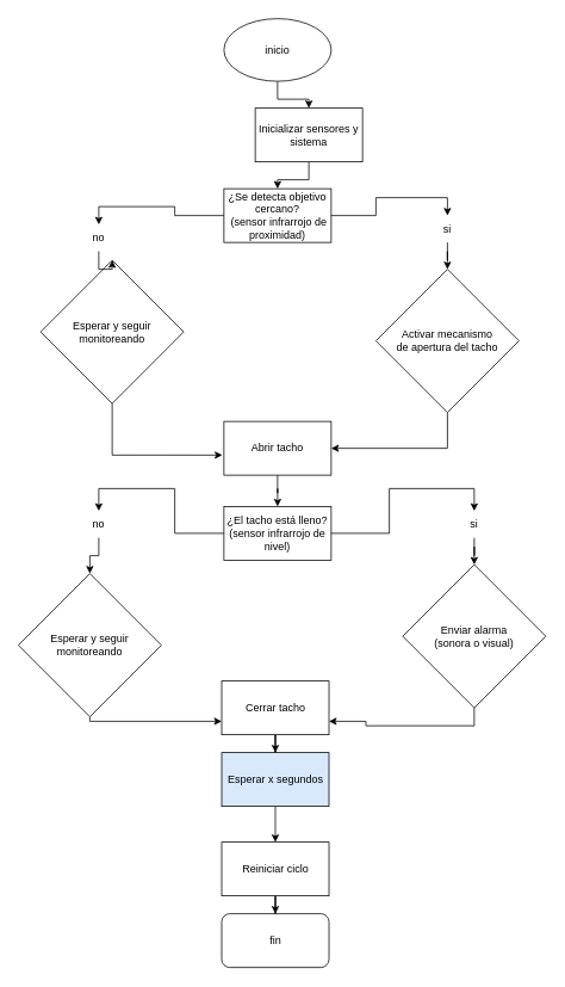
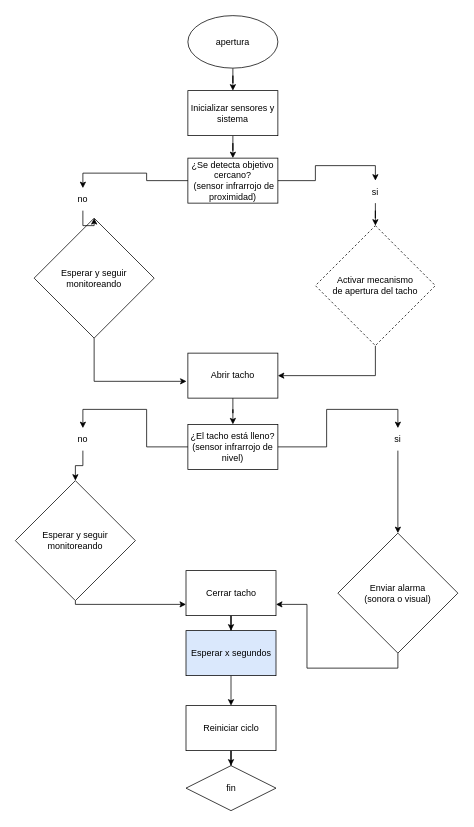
  <mxCell id="0" />
  <mxCell id="1" parent="0" />
  <mxCell id="2" style="edgeStyle=orthogonalEdgeStyle;rounded=0;orthogonalLoop=1;jettySize=auto;html=1;entryX=0.5;entryY=0;entryDx=0;entryDy=0;" edge="1" parent="1" source="3" target="22"><mxGeometry relative="1" as="geometry" /></mxCell>
- <mxCell id="3" value="inicio" style="ellipse;whiteSpace=wrap;html=1;" vertex="1" parent="1"><mxGeometry x="250" y="20" width="120" height="70" as="geometry" /></mxCell>
+ <mxCell id="3" value="apertura" style="ellipse;whiteSpace=wrap;html=1;" vertex="1" parent="1"><mxGeometry x="250" y="20" width="120" height="70" as="geometry" /></mxCell>
  <mxCell id="4" style="edgeStyle=orthogonalEdgeStyle;rounded=0;orthogonalLoop=1;jettySize=auto;html=1;entryX=-0.015;entryY=0.627;entryDx=0;entryDy=0;entryPerimeter=0;" edge="1" parent="1" source="5" target="17"><mxGeometry relative="1" as="geometry"><mxPoint x="125" y="520" as="targetPoint" /><Array as="points"><mxPoint x="125" y="508" /></Array></mxGeometry></mxCell>
  <mxCell id="5" value="&lt;div&gt;Esperar y seguir&lt;/div&gt;&lt;div&gt;monitoreando&lt;/div&gt;" style="rhombus;whiteSpace=wrap;html=1;" vertex="1" parent="1"><mxGeometry x="45" y="290" width="160" height="160" as="geometry" /></mxCell>
  <mxCell id="6" style="edgeStyle=orthogonalEdgeStyle;rounded=0;orthogonalLoop=1;jettySize=auto;html=1;entryX=1;entryY=0.5;entryDx=0;entryDy=0;exitX=0.5;exitY=1;exitDx=0;exitDy=0;" edge="1" parent="1" source="7" target="17"><mxGeometry relative="1" as="geometry"><mxPoint x="490" y="590" as="targetPoint" /><Array as="points"><mxPoint x="500" y="500" /></Array></mxGeometry></mxCell>
- <mxCell id="7" value="&lt;div&gt;Activar mecanismo&lt;/div&gt;&lt;div&gt;de apertura del tacho&lt;/div&gt;" style="rhombus;whiteSpace=wrap;html=1;" vertex="1" parent="1"><mxGeometry x="420" y="300" width="160" height="160" as="geometry" /></mxCell>
+ <mxCell id="7" value="&lt;div&gt;Activar mecanismo&lt;/div&gt;&lt;div&gt;de apertura del tacho&lt;/div&gt;" style="rhombus;whiteSpace=wrap;html=1;dashed=1;" vertex="1" parent="1"><mxGeometry x="420" y="300" width="160" height="160" as="geometry" /></mxCell>
  <mxCell id="8" style="edgeStyle=orthogonalEdgeStyle;rounded=0;orthogonalLoop=1;jettySize=auto;html=1;entryX=0;entryY=0.75;entryDx=0;entryDy=0;" edge="1" parent="1" source="9" target="24"><mxGeometry relative="1" as="geometry"><Array as="points"><mxPoint x="100" y="805" /></Array></mxGeometry></mxCell>
  <mxCell id="9" value="&lt;div&gt;Esperar y seguir&lt;/div&gt;&lt;div&gt;monitoreando&lt;/div&gt;" style="rhombus;whiteSpace=wrap;html=1;" vertex="1" parent="1"><mxGeometry x="20" y="640" width="160" height="160" as="geometry" /></mxCell>
  <mxCell id="10" style="edgeStyle=orthogonalEdgeStyle;rounded=0;orthogonalLoop=1;jettySize=auto;html=1;exitX=0.5;exitY=1;exitDx=0;exitDy=0;entryX=1;entryY=0.75;entryDx=0;entryDy=0;" edge="1" parent="1" source="11" target="24"><mxGeometry relative="1" as="geometry" /></mxCell>
- <mxCell id="11" value="&lt;div&gt;Enviar alarma&lt;/div&gt;&lt;div&gt;(sonora o visual)&lt;/div&gt;" style="rhombus;whiteSpace=wrap;html=1;" vertex="1" parent="1"><mxGeometry x="450" y="630" width="160" height="160" as="geometry" /></mxCell>
- <mxCell id="12" value="fin" style="rounded=1;whiteSpace=wrap;html=1;" vertex="1" parent="1"><mxGeometry x="247.5" y="1020" width="120" height="60" as="geometry" /></mxCell>
+ <mxCell id="11" value="&lt;div&gt;Enviar alarma&lt;/div&gt;&lt;div&gt;(sonora o visual)&lt;/div&gt;" style="rhombus;whiteSpace=wrap;html=1;" vertex="1" parent="1"><mxGeometry x="450" y="710" width="160" height="160" as="geometry" /></mxCell>
+ <mxCell id="12" value="fin" style="rhombus;whiteSpace=wrap;html=1;" vertex="1" parent="1"><mxGeometry x="247.5" y="1020" width="120" height="60" as="geometry" /></mxCell>
  <mxCell id="13" style="edgeStyle=orthogonalEdgeStyle;rounded=0;orthogonalLoop=1;jettySize=auto;html=1;entryX=0.5;entryY=0;entryDx=0;entryDy=0;" edge="1" parent="1" source="36" target="11"><mxGeometry relative="1" as="geometry" /></mxCell>
  <mxCell id="14" style="edgeStyle=orthogonalEdgeStyle;rounded=0;orthogonalLoop=1;jettySize=auto;html=1;entryX=0.5;entryY=0;entryDx=0;entryDy=0;" edge="1" parent="1" source="34" target="9"><mxGeometry relative="1" as="geometry" /></mxCell>
  <mxCell id="15" value="¿El tacho está lleno?&lt;br/&gt;              (sensor infrarrojo de nivel)" style="rounded=0;whiteSpace=wrap;html=1;" vertex="1" parent="1"><mxGeometry x="250" y="565" width="120" height="60" as="geometry" /></mxCell>
  <mxCell id="16" style="edgeStyle=orthogonalEdgeStyle;rounded=0;orthogonalLoop=1;jettySize=auto;html=1;" edge="1" parent="1" source="17" target="15"><mxGeometry relative="1" as="geometry" /></mxCell>
  <mxCell id="17" value="Abrir tacho" style="rounded=0;whiteSpace=wrap;html=1;" vertex="1" parent="1"><mxGeometry x="250" y="470" width="120" height="60" as="geometry" /></mxCell>
  <mxCell id="18" style="edgeStyle=orthogonalEdgeStyle;rounded=0;orthogonalLoop=1;jettySize=auto;html=1;entryX=0.5;entryY=0;entryDx=0;entryDy=0;" edge="1" parent="1" source="30" target="5"><mxGeometry relative="1" as="geometry"><mxPoint x="120" y="240" as="targetPoint" /></mxGeometry></mxCell>
  <mxCell id="19" style="edgeStyle=orthogonalEdgeStyle;rounded=0;orthogonalLoop=1;jettySize=auto;html=1;entryX=0.5;entryY=0;entryDx=0;entryDy=0;" edge="1" parent="1" source="32" target="7"><mxGeometry relative="1" as="geometry"><mxPoint x="510" y="240" as="targetPoint" /></mxGeometry></mxCell>
  <mxCell id="20" value="&lt;div&gt;¿Se detecta objetivo cercano?&lt;/div&gt;&lt;div&gt;&amp;nbsp;(sensor infrarrojo de proximidad)&lt;/div&gt;" style="rounded=0;whiteSpace=wrap;html=1;" vertex="1" parent="1"><mxGeometry x="250" y="210" width="120" height="60" as="geometry" /></mxCell>
  <mxCell id="21" style="edgeStyle=orthogonalEdgeStyle;rounded=0;orthogonalLoop=1;jettySize=auto;html=1;entryX=0.5;entryY=0;entryDx=0;entryDy=0;" edge="1" parent="1" source="22" target="20"><mxGeometry relative="1" as="geometry" /></mxCell>
- <mxCell id="22" value="Inicializar sensores y sistema" style="rounded=0;whiteSpace=wrap;html=1;" vertex="1" parent="1"><mxGeometry x="285" y="120" width="120" height="60" as="geometry" /></mxCell>
+ <mxCell id="22" value="Inicializar sensores y sistema" style="rounded=0;whiteSpace=wrap;html=1;" vertex="1" parent="1"><mxGeometry x="250" y="120" width="120" height="60" as="geometry" /></mxCell>
  <mxCell id="23" style="edgeStyle=orthogonalEdgeStyle;rounded=0;orthogonalLoop=1;jettySize=auto;html=1;" edge="1" parent="1" source="24" target="26"><mxGeometry relative="1" as="geometry" /></mxCell>
  <mxCell id="24" value="Cerrar tacho" style="rounded=0;whiteSpace=wrap;html=1;" vertex="1" parent="1"><mxGeometry x="247.5" y="760" width="120" height="60" as="geometry" /></mxCell>
  <mxCell id="25" style="edgeStyle=orthogonalEdgeStyle;rounded=0;orthogonalLoop=1;jettySize=auto;html=1;entryX=0.5;entryY=0;entryDx=0;entryDy=0;" edge="1" parent="1" source="26" target="28"><mxGeometry relative="1" as="geometry" /></mxCell>
  <mxCell id="26" value="Esperar x segundos" style="rounded=0;whiteSpace=wrap;html=1;fillColor=#dae8fc;" vertex="1" parent="1"><mxGeometry x="247.5" y="840" width="120" height="60" as="geometry" /></mxCell>
  <mxCell id="27" style="edgeStyle=orthogonalEdgeStyle;rounded=0;orthogonalLoop=1;jettySize=auto;html=1;entryX=0.5;entryY=0;entryDx=0;entryDy=0;" edge="1" parent="1" source="28" target="12"><mxGeometry relative="1" as="geometry" /></mxCell>
  <mxCell id="28" value="Reiniciar ciclo" style="rounded=0;whiteSpace=wrap;html=1;" vertex="1" parent="1"><mxGeometry x="247.5" y="940" width="120" height="60" as="geometry" /></mxCell>
  <mxCell id="29" value="" style="edgeStyle=orthogonalEdgeStyle;rounded=0;orthogonalLoop=1;jettySize=auto;html=1;entryX=0.5;entryY=0;entryDx=0;entryDy=0;" edge="1" parent="1" source="20" target="30"><mxGeometry relative="1" as="geometry"><mxPoint x="125" y="290" as="targetPoint" /><mxPoint x="250" y="240" as="sourcePoint" /></mxGeometry></mxCell>
  <mxCell id="30" value="no" style="text;html=1;align=center;verticalAlign=middle;whiteSpace=wrap;rounded=0;" vertex="1" parent="1"><mxGeometry x="80" y="250" width="60" height="30" as="geometry" /></mxCell>
  <mxCell id="31" value="" style="edgeStyle=orthogonalEdgeStyle;rounded=0;orthogonalLoop=1;jettySize=auto;html=1;entryX=0.5;entryY=0;entryDx=0;entryDy=0;" edge="1" parent="1" source="20" target="32"><mxGeometry relative="1" as="geometry"><mxPoint x="510" y="280" as="targetPoint" /><mxPoint x="370" y="240" as="sourcePoint" /></mxGeometry></mxCell>
  <mxCell id="32" value="si" style="text;html=1;align=center;verticalAlign=middle;whiteSpace=wrap;rounded=0;" vertex="1" parent="1"><mxGeometry x="470" y="240" width="60" height="30" as="geometry" /></mxCell>
  <mxCell id="33" value="" style="edgeStyle=orthogonalEdgeStyle;rounded=0;orthogonalLoop=1;jettySize=auto;html=1;entryX=0.5;entryY=0;entryDx=0;entryDy=0;" edge="1" parent="1" source="15" target="34"><mxGeometry relative="1" as="geometry"><mxPoint x="250" y="595" as="sourcePoint" /><mxPoint x="100" y="610" as="targetPoint" /></mxGeometry></mxCell>
  <mxCell id="34" value="no" style="text;html=1;align=center;verticalAlign=middle;whiteSpace=wrap;rounded=0;" vertex="1" parent="1"><mxGeometry x="80" y="570" width="60" height="30" as="geometry" /></mxCell>
  <mxCell id="35" value="" style="edgeStyle=orthogonalEdgeStyle;rounded=0;orthogonalLoop=1;jettySize=auto;html=1;entryX=0.5;entryY=0;entryDx=0;entryDy=0;" edge="1" parent="1" source="15" target="36"><mxGeometry relative="1" as="geometry"><mxPoint x="370" y="595" as="sourcePoint" /><mxPoint x="538" y="600" as="targetPoint" /></mxGeometry></mxCell>
  <mxCell id="36" value="si" style="text;html=1;align=center;verticalAlign=middle;whiteSpace=wrap;rounded=0;" vertex="1" parent="1"><mxGeometry x="500" y="570" width="60" height="30" as="geometry" /></mxCell>
